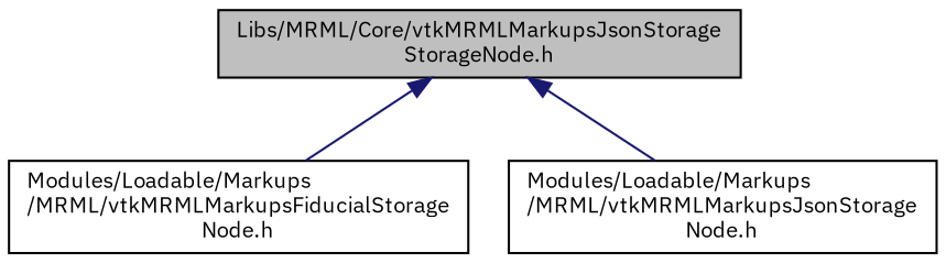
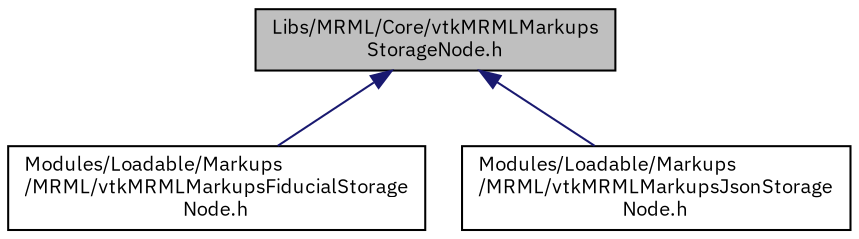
  digraph {
    fontname="IBM Plex Sans"
    node [color=black fontname="IBM Plex Sans" fontsize=10 shape=record]
    edge [color=midnightblue dir=back fontname="IBM Plex Sans" fontsize=10 labelfontname=Helvetica labelfontsize=10 style=solid]
-   n1 [fillcolor=grey75 fontcolor=black height=0.2 label="Libs/MRML/Core/vtkMRMLMarkupsJsonStorage\lStorageNode.h" style=filled width=0.4]
+   n1 [fillcolor=grey75 fontcolor=black height=0.2 label="Libs/MRML/Core/vtkMRMLMarkups\lStorageNode.h" style=filled width=0.4]
    n2 [height=0.2 label="Modules/Loadable/Markups\l/MRML/vtkMRMLMarkupsFiducialStorage\lNode.h" width=0.4]
    n3 [height=0.2 label="Modules/Loadable/Markups\l/MRML/vtkMRMLMarkupsJsonStorage\lNode.h" width=0.4]
    n1 -> n2
    n1 -> n3
  }
